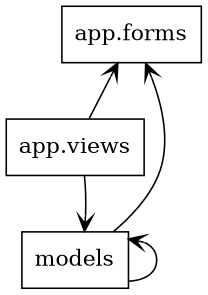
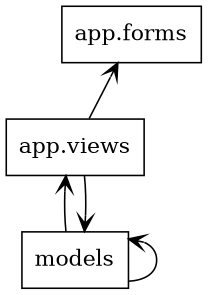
  digraph {
    rankdir=BT
    node [color=black shape=box style=solid]
    edge [arrowhead=open arrowtail=none]
    n1 [label=models]
    n2 [label="app.views"]
    n3 [label="app.forms"]
    n1 -> n1
-   n1 -> n3
+   n1 -> n2
    n2 -> n1
    n2 -> n3
  }
